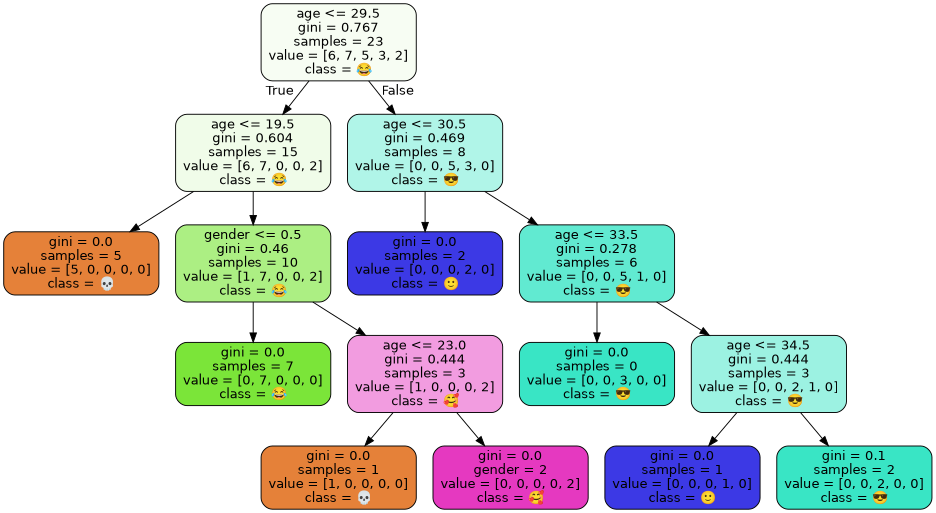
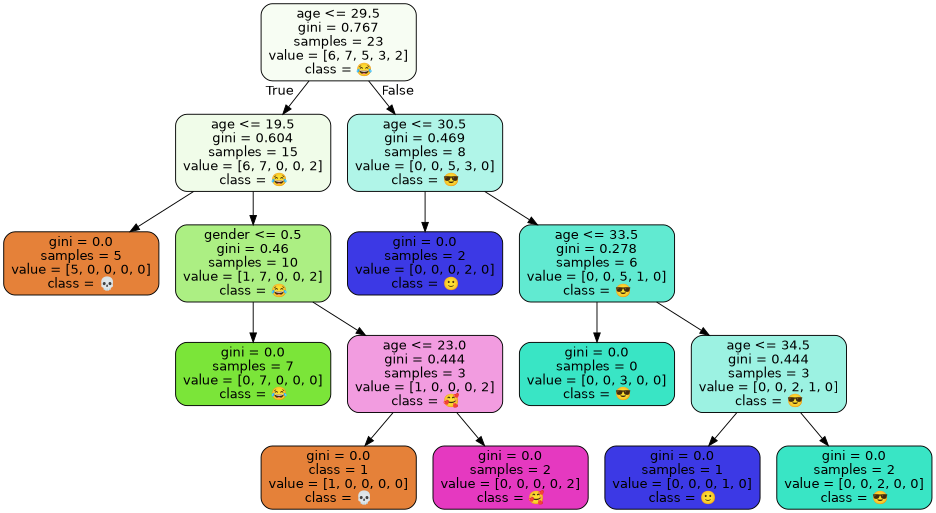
  digraph {
    node [color=black fillcolor="#e58139" fontname=helvetica shape=box style="filled, rounded"]
    edge [fontname=helvetica]
    n1 [fillcolor="#f7fdf3" label="age <= 29.5\ngini = 0.767\nsamples = 23\nvalue = [6, 7, 5, 3, 2]\nclass = 😂"]
    n2 [fillcolor="#f0fce9" label="age <= 19.5\ngini = 0.604\nsamples = 15\nvalue = [6, 7, 0, 0, 2]\nclass = 😂"]
    n3 [fillcolor="#b0f5e8" label="age <= 30.5\ngini = 0.469\nsamples = 8\nvalue = [0, 0, 5, 3, 0]\nclass = 😎"]
    n4 [label="gini = 0.0\nsamples = 5\nvalue = [5, 0, 0, 0, 0]\nclass = 💀"]
    n5 [fillcolor="#acef83" label="gender <= 0.5\ngini = 0.46\nsamples = 10\nvalue = [1, 7, 0, 0, 2]\nclass = 😂"]
    n6 [fillcolor="#3c39e5" label="gini = 0.0\nsamples = 2\nvalue = [0, 0, 0, 2, 0]\nclass = 🙂"]
    n7 [fillcolor="#61ead1" label="age <= 33.5\ngini = 0.278\nsamples = 6\nvalue = [0, 0, 5, 1, 0]\nclass = 😎"]
    n8 [fillcolor="#7be539" label="gini = 0.0\nsamples = 7\nvalue = [0, 7, 0, 0, 0]\nclass = 😂"]
    n9 [fillcolor="#f29ce0" label="age <= 23.0\ngini = 0.444\nsamples = 3\nvalue = [1, 0, 0, 0, 2]\nclass = 🥰"]
-   n10 [label="gini = 0.0\nsamples = 1\nvalue = [1, 0, 0, 0, 0]\nclass = 💀"]
-   n11 [fillcolor="#e539c0" label="gini = 0.0\ngender = 2\nvalue = [0, 0, 0, 0, 2]\nclass = 🥰"]
+   n10 [label="gini = 0.0\nclass = 1\nvalue = [1, 0, 0, 0, 0]\nclass = 💀"]
+   n11 [fillcolor="#e539c0" label="gini = 0.0\nsamples = 2\nvalue = [0, 0, 0, 0, 2]\nclass = 🥰"]
    n12 [fillcolor="#39e5c5" label="gini = 0.0\nsamples = 0\nvalue = [0, 0, 3, 0, 0]\nclass = 😎"]
    n13 [fillcolor="#9cf2e2" label="age <= 34.5\ngini = 0.444\nsamples = 3\nvalue = [0, 0, 2, 1, 0]\nclass = 😎"]
    n14 [fillcolor="#3c39e5" label="gini = 0.0\nsamples = 1\nvalue = [0, 0, 0, 1, 0]\nclass = 🙂"]
-   n15 [fillcolor="#39e5c5" label="gini = 0.1\nsamples = 2\nvalue = [0, 0, 2, 0, 0]\nclass = 😎"]
+   n15 [fillcolor="#39e5c5" label="gini = 0.0\nsamples = 2\nvalue = [0, 0, 2, 0, 0]\nclass = 😎"]
    n1 -> n2 [headlabel=True labelangle=45 labeldistance=2.5]
    n1 -> n3 [headlabel=False labelangle=-45 labeldistance=2.5]
    n2 -> n4
    n2 -> n5
    n3 -> n6
    n3 -> n7
    n5 -> n8
    n5 -> n9
    n7 -> n12
    n7 -> n13
    n9 -> n10
    n9 -> n11
    n13 -> n14
    n13 -> n15
  }
